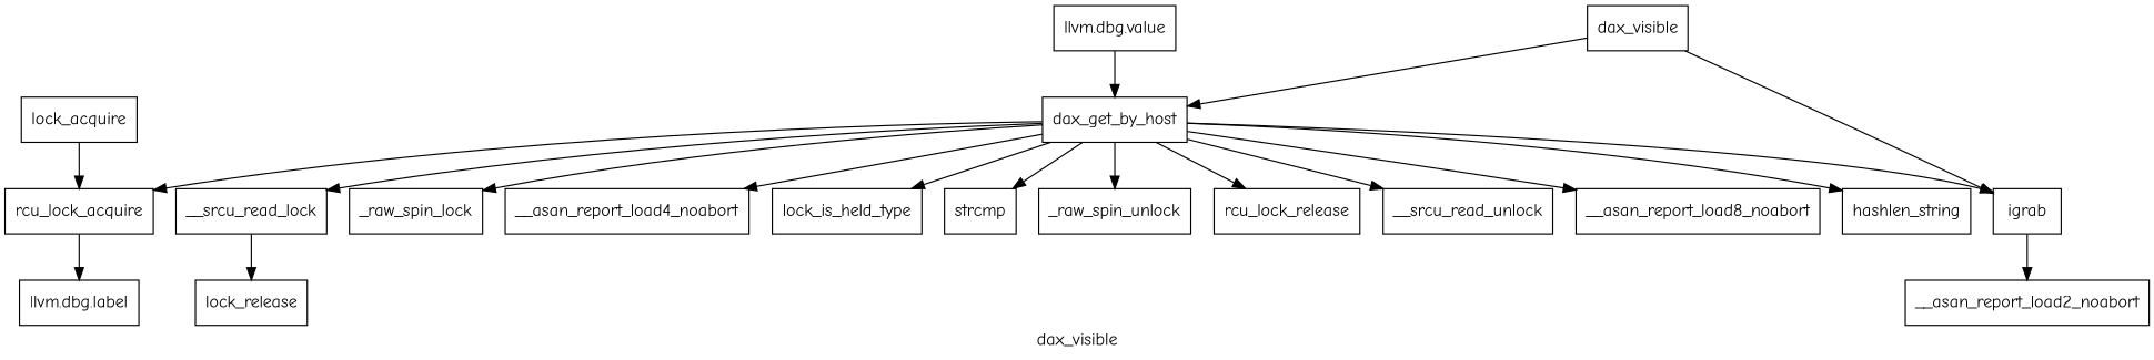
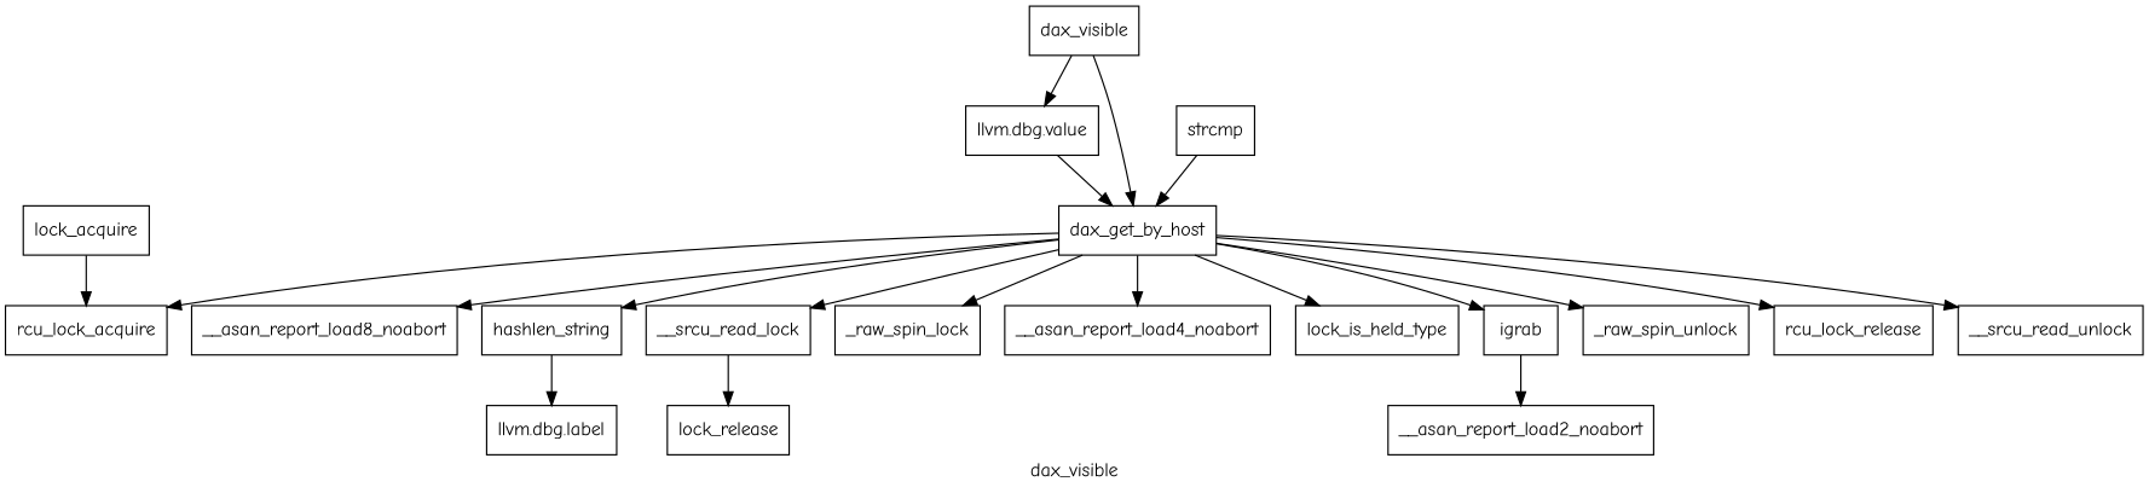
  digraph {
    fontname="Comic Neue"
    label=dax_visible
    node [fontname="Comic Neue" shape=record]
    edge [fontname="Comic Neue"]
    n1 [label="{dax_visible}"]
    n2 [label="{llvm.dbg.value}"]
    n3 [label="{dax_get_by_host}"]
    n4 [label="{__asan_report_load8_noabort}"]
    n5 [label="{hashlen_string}"]
    n6 [label="{__srcu_read_lock}"]
    n7 [label="{rcu_lock_acquire}"]
    n8 [label="{_raw_spin_lock}"]
    n9 [label="{__asan_report_load4_noabort}"]
    n10 [label="{lock_is_held_type}"]
    n11 [label="{strcmp}"]
    n12 [label="{igrab}"]
    n13 [label="{_raw_spin_unlock}"]
    n14 [label="{rcu_lock_release}"]
    n15 [label="{__srcu_read_unlock}"]
    n16 [label="{__asan_report_load2_noabort}"]
    n17 [label="{lock_release}"]
    n18 [label="{llvm.dbg.label}"]
    n19 [label="{lock_acquire}"]
-   n1 -> n12
+   n1 -> n2
    n1 -> n3
    n2 -> n3
    n3 -> n4
    n3 -> n5
    n3 -> n6
    n3 -> n7
    n3 -> n8
    n3 -> n9
    n3 -> n10
-   n3 -> n11
+   n11 -> n3
    n3 -> n12
    n3 -> n13
    n3 -> n14
    n3 -> n15
    n6 -> n17
-   n7 -> n18
+   n5 -> n18
    n12 -> n16
    n19 -> n7
  }
